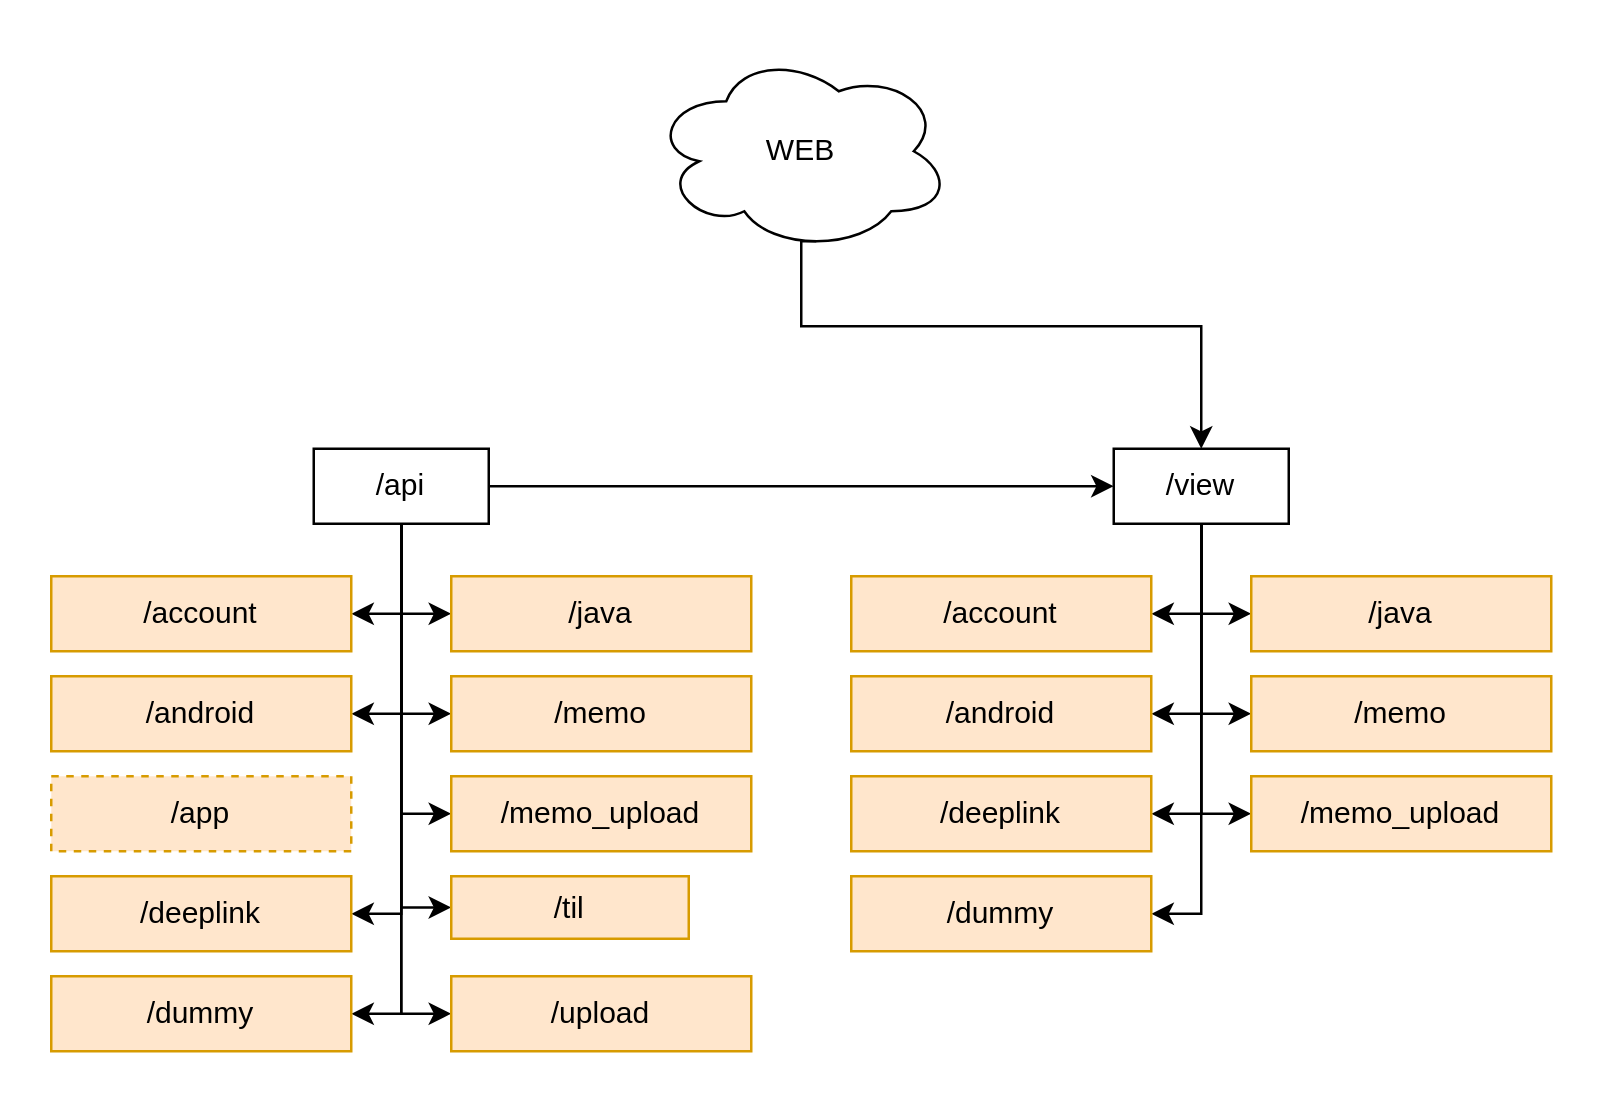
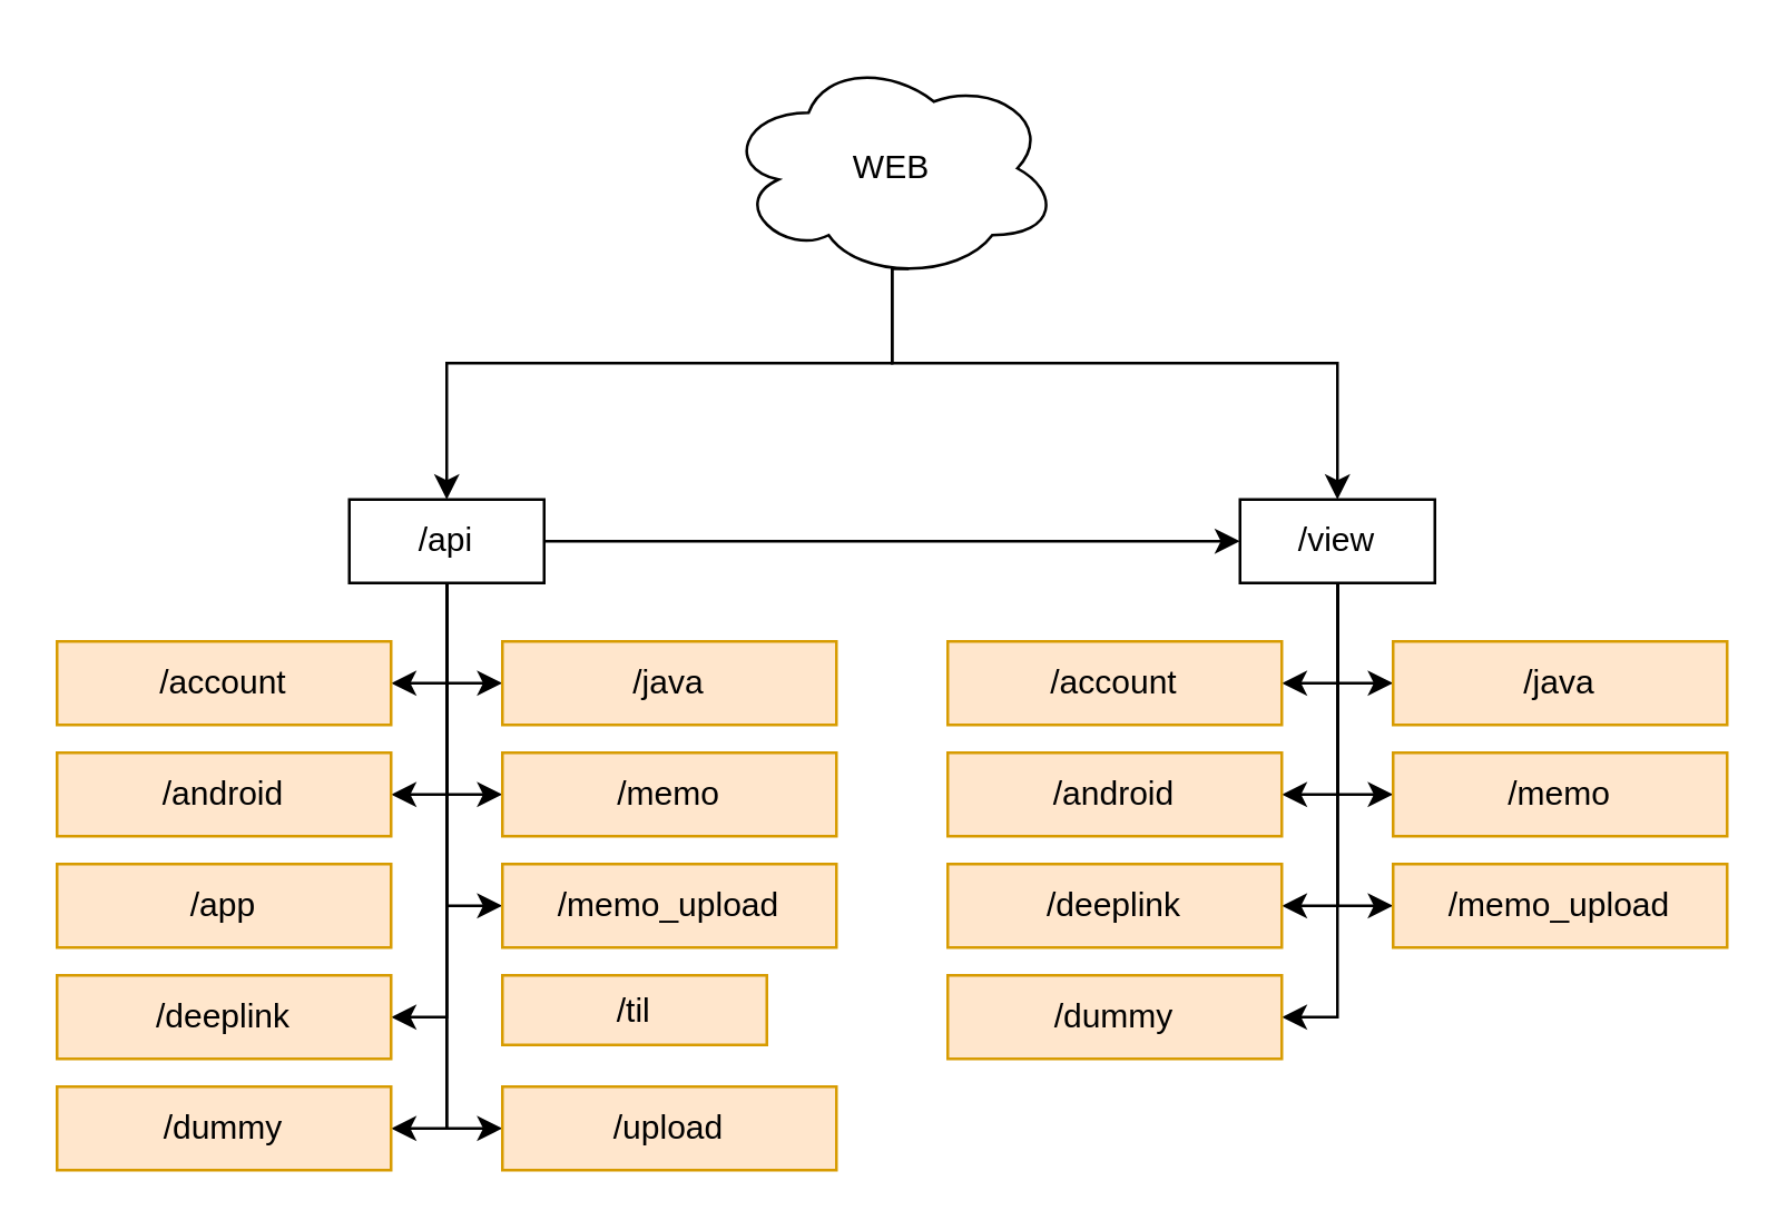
  <mxCell id="0" />
  <mxCell id="1" parent="0" />
+ <mxCell id="2" style="edgeStyle=orthogonalEdgeStyle;rounded=0;orthogonalLoop=1;jettySize=auto;html=1;exitX=0.55;exitY=0.95;exitDx=0;exitDy=0;exitPerimeter=0;entryX=0.5;entryY=0;entryDx=0;entryDy=0;" edge="1" parent="1" source="4" target="15"><mxGeometry relative="1" as="geometry"><Array as="points"><mxPoint x="320" y="96" /><mxPoint x="320" y="130" /><mxPoint x="160" y="130" /><mxPoint x="160" y="178" /></Array></mxGeometry></mxCell>
  <mxCell id="3" style="edgeStyle=orthogonalEdgeStyle;rounded=0;orthogonalLoop=1;jettySize=auto;html=1;exitX=0.55;exitY=0.95;exitDx=0;exitDy=0;exitPerimeter=0;entryX=0.5;entryY=0;entryDx=0;entryDy=0;" edge="1" parent="1" source="4" target="23"><mxGeometry relative="1" as="geometry"><Array as="points"><mxPoint x="320" y="96" /><mxPoint x="320" y="130" /><mxPoint x="480" y="130" /></Array></mxGeometry></mxCell>
  <mxCell id="4" value="WEB" style="ellipse;shape=cloud;whiteSpace=wrap;html=1;" vertex="1" parent="1"><mxGeometry x="260" y="20" width="120" height="80" as="geometry" /></mxCell>
  <mxCell id="5" style="edgeStyle=orthogonalEdgeStyle;rounded=0;orthogonalLoop=1;jettySize=auto;html=1;entryX=1;entryY=0.5;entryDx=0;entryDy=0;" edge="1" parent="1" source="15" target="28"><mxGeometry relative="1" as="geometry"><Array as="points"><mxPoint x="160" y="405" /></Array></mxGeometry></mxCell>
  <mxCell id="6" style="edgeStyle=orthogonalEdgeStyle;rounded=0;orthogonalLoop=1;jettySize=auto;html=1;entryX=1;entryY=0.5;entryDx=0;entryDy=0;" edge="1" parent="1" source="15" target="27"><mxGeometry relative="1" as="geometry"><Array as="points"><mxPoint x="160" y="365" /></Array></mxGeometry></mxCell>
  <mxCell id="7" style="edgeStyle=orthogonalEdgeStyle;rounded=0;orthogonalLoop=1;jettySize=auto;html=1;" edge="1" parent="1" source="15" target="23"><mxGeometry relative="1" as="geometry" /></mxCell>
  <mxCell id="8" style="edgeStyle=orthogonalEdgeStyle;rounded=0;orthogonalLoop=1;jettySize=auto;html=1;entryX=1;entryY=0.5;entryDx=0;entryDy=0;" edge="1" parent="1" source="15" target="26"><mxGeometry relative="1" as="geometry" /></mxCell>
  <mxCell id="9" style="edgeStyle=orthogonalEdgeStyle;rounded=0;orthogonalLoop=1;jettySize=auto;html=1;entryX=1;entryY=0.5;entryDx=0;entryDy=0;" edge="1" parent="1" source="15" target="25"><mxGeometry relative="1" as="geometry" /></mxCell>
  <mxCell id="10" style="edgeStyle=orthogonalEdgeStyle;rounded=0;orthogonalLoop=1;jettySize=auto;html=1;entryX=0;entryY=0.5;entryDx=0;entryDy=0;" edge="1" parent="1" source="15" target="33"><mxGeometry relative="1" as="geometry" /></mxCell>
- <mxCell id="11" style="edgeStyle=orthogonalEdgeStyle;rounded=0;orthogonalLoop=1;jettySize=auto;html=1;entryX=0;entryY=0.5;entryDx=0;entryDy=0;" edge="1" parent="1" source="15" target="32"><mxGeometry relative="1" as="geometry" /></mxCell>
  <mxCell id="12" style="edgeStyle=orthogonalEdgeStyle;rounded=0;orthogonalLoop=1;jettySize=auto;html=1;entryX=0;entryY=0.5;entryDx=0;entryDy=0;" edge="1" parent="1" source="15" target="31"><mxGeometry relative="1" as="geometry" /></mxCell>
  <mxCell id="13" style="edgeStyle=orthogonalEdgeStyle;rounded=0;orthogonalLoop=1;jettySize=auto;html=1;entryX=0;entryY=0.5;entryDx=0;entryDy=0;" edge="1" parent="1" source="15" target="30"><mxGeometry relative="1" as="geometry" /></mxCell>
  <mxCell id="14" style="edgeStyle=orthogonalEdgeStyle;rounded=0;orthogonalLoop=1;jettySize=auto;html=1;entryX=0;entryY=0.5;entryDx=0;entryDy=0;" edge="1" parent="1" source="15" target="29"><mxGeometry relative="1" as="geometry" /></mxCell>
  <mxCell id="15" value="/api" style="rounded=0;whiteSpace=wrap;html=1;" vertex="1" parent="1"><mxGeometry x="125" y="179" width="70" height="30" as="geometry" /></mxCell>
  <mxCell id="16" style="edgeStyle=orthogonalEdgeStyle;rounded=0;orthogonalLoop=1;jettySize=auto;html=1;entryX=1;entryY=0.5;entryDx=0;entryDy=0;" edge="1" parent="1" source="23" target="34"><mxGeometry relative="1" as="geometry" /></mxCell>
  <mxCell id="17" style="edgeStyle=orthogonalEdgeStyle;rounded=0;orthogonalLoop=1;jettySize=auto;html=1;entryX=1;entryY=0.5;entryDx=0;entryDy=0;" edge="1" parent="1" source="23" target="35"><mxGeometry relative="1" as="geometry" /></mxCell>
  <mxCell id="18" style="edgeStyle=orthogonalEdgeStyle;rounded=0;orthogonalLoop=1;jettySize=auto;html=1;entryX=1;entryY=0.5;entryDx=0;entryDy=0;" edge="1" parent="1" source="23" target="36"><mxGeometry relative="1" as="geometry" /></mxCell>
  <mxCell id="19" style="edgeStyle=orthogonalEdgeStyle;rounded=0;orthogonalLoop=1;jettySize=auto;html=1;entryX=1;entryY=0.5;entryDx=0;entryDy=0;" edge="1" parent="1" source="23" target="37"><mxGeometry relative="1" as="geometry" /></mxCell>
  <mxCell id="20" style="edgeStyle=orthogonalEdgeStyle;rounded=0;orthogonalLoop=1;jettySize=auto;html=1;entryX=0;entryY=0.5;entryDx=0;entryDy=0;" edge="1" parent="1" source="23" target="38"><mxGeometry relative="1" as="geometry" /></mxCell>
  <mxCell id="21" style="edgeStyle=orthogonalEdgeStyle;rounded=0;orthogonalLoop=1;jettySize=auto;html=1;entryX=0;entryY=0.5;entryDx=0;entryDy=0;" edge="1" parent="1" source="23" target="39"><mxGeometry relative="1" as="geometry" /></mxCell>
  <mxCell id="22" style="edgeStyle=orthogonalEdgeStyle;rounded=0;orthogonalLoop=1;jettySize=auto;html=1;entryX=0;entryY=0.5;entryDx=0;entryDy=0;" edge="1" parent="1" source="23" target="40"><mxGeometry relative="1" as="geometry" /></mxCell>
  <mxCell id="23" value="/view" style="rounded=0;whiteSpace=wrap;html=1;" vertex="1" parent="1"><mxGeometry x="445" y="179" width="70" height="30" as="geometry" /></mxCell>
- <mxCell id="24" value="/app" style="rounded=0;whiteSpace=wrap;html=1;fillColor=#ffe6cc;strokeColor=#d79b00;dashed=1;" vertex="1" parent="1"><mxGeometry x="20" y="310" width="120" height="30" as="geometry" /></mxCell>
+ <mxCell id="24" value="/app" style="rounded=0;whiteSpace=wrap;html=1;fillColor=#ffe6cc;strokeColor=#d79b00;" vertex="1" parent="1"><mxGeometry x="20" y="310" width="120" height="30" as="geometry" /></mxCell>
  <mxCell id="25" value="/account" style="rounded=0;whiteSpace=wrap;html=1;fillColor=#ffe6cc;strokeColor=#d79b00;" vertex="1" parent="1"><mxGeometry x="20" y="230" width="120" height="30" as="geometry" /></mxCell>
  <mxCell id="26" value="/android" style="rounded=0;whiteSpace=wrap;html=1;fillColor=#ffe6cc;strokeColor=#d79b00;" vertex="1" parent="1"><mxGeometry x="20" y="270" width="120" height="30" as="geometry" /></mxCell>
  <mxCell id="27" value="/deeplink" style="rounded=0;whiteSpace=wrap;html=1;fillColor=#ffe6cc;strokeColor=#d79b00;" vertex="1" parent="1"><mxGeometry x="20" y="350" width="120" height="30" as="geometry" /></mxCell>
  <mxCell id="28" value="/dummy" style="rounded=0;whiteSpace=wrap;html=1;fillColor=#ffe6cc;strokeColor=#d79b00;" vertex="1" parent="1"><mxGeometry x="20" y="390" width="120" height="30" as="geometry" /></mxCell>
  <mxCell id="29" value="/java" style="rounded=0;whiteSpace=wrap;html=1;fillColor=#ffe6cc;strokeColor=#d79b00;" vertex="1" parent="1"><mxGeometry x="180" y="230" width="120" height="30" as="geometry" /></mxCell>
  <mxCell id="30" value="/memo" style="rounded=0;whiteSpace=wrap;html=1;fillColor=#ffe6cc;strokeColor=#d79b00;" vertex="1" parent="1"><mxGeometry x="180" y="270" width="120" height="30" as="geometry" /></mxCell>
  <mxCell id="31" value="/memo_upload" style="rounded=0;whiteSpace=wrap;html=1;fillColor=#ffe6cc;strokeColor=#d79b00;" vertex="1" parent="1"><mxGeometry x="180" y="310" width="120" height="30" as="geometry" /></mxCell>
  <mxCell id="32" value="/til" style="rounded=0;whiteSpace=wrap;html=1;fillColor=#ffe6cc;strokeColor=#d79b00;" vertex="1" parent="1"><mxGeometry x="180" y="350" width="95" height="25" as="geometry" /></mxCell>
  <mxCell id="33" value="/upload" style="rounded=0;whiteSpace=wrap;html=1;fillColor=#ffe6cc;strokeColor=#d79b00;" vertex="1" parent="1"><mxGeometry x="180" y="390" width="120" height="30" as="geometry" /></mxCell>
  <mxCell id="34" value="/account" style="rounded=0;whiteSpace=wrap;html=1;fillColor=#ffe6cc;strokeColor=#d79b00;" vertex="1" parent="1"><mxGeometry x="340" y="230" width="120" height="30" as="geometry" /></mxCell>
  <mxCell id="35" value="/android" style="rounded=0;whiteSpace=wrap;html=1;fillColor=#ffe6cc;strokeColor=#d79b00;" vertex="1" parent="1"><mxGeometry x="340" y="270" width="120" height="30" as="geometry" /></mxCell>
  <mxCell id="36" value="/deeplink" style="rounded=0;whiteSpace=wrap;html=1;fillColor=#ffe6cc;strokeColor=#d79b00;" vertex="1" parent="1"><mxGeometry x="340" y="310" width="120" height="30" as="geometry" /></mxCell>
  <mxCell id="37" value="/dummy" style="rounded=0;whiteSpace=wrap;html=1;fillColor=#ffe6cc;strokeColor=#d79b00;" vertex="1" parent="1"><mxGeometry x="340" y="350" width="120" height="30" as="geometry" /></mxCell>
  <mxCell id="38" value="/java" style="rounded=0;whiteSpace=wrap;html=1;fillColor=#ffe6cc;strokeColor=#d79b00;" vertex="1" parent="1"><mxGeometry x="500" y="230" width="120" height="30" as="geometry" /></mxCell>
  <mxCell id="39" value="/memo" style="rounded=0;whiteSpace=wrap;html=1;fillColor=#ffe6cc;strokeColor=#d79b00;" vertex="1" parent="1"><mxGeometry x="500" y="270" width="120" height="30" as="geometry" /></mxCell>
  <mxCell id="40" value="/memo_upload" style="rounded=0;whiteSpace=wrap;html=1;fillColor=#ffe6cc;strokeColor=#d79b00;" vertex="1" parent="1"><mxGeometry x="500" y="310" width="120" height="30" as="geometry" /></mxCell>
